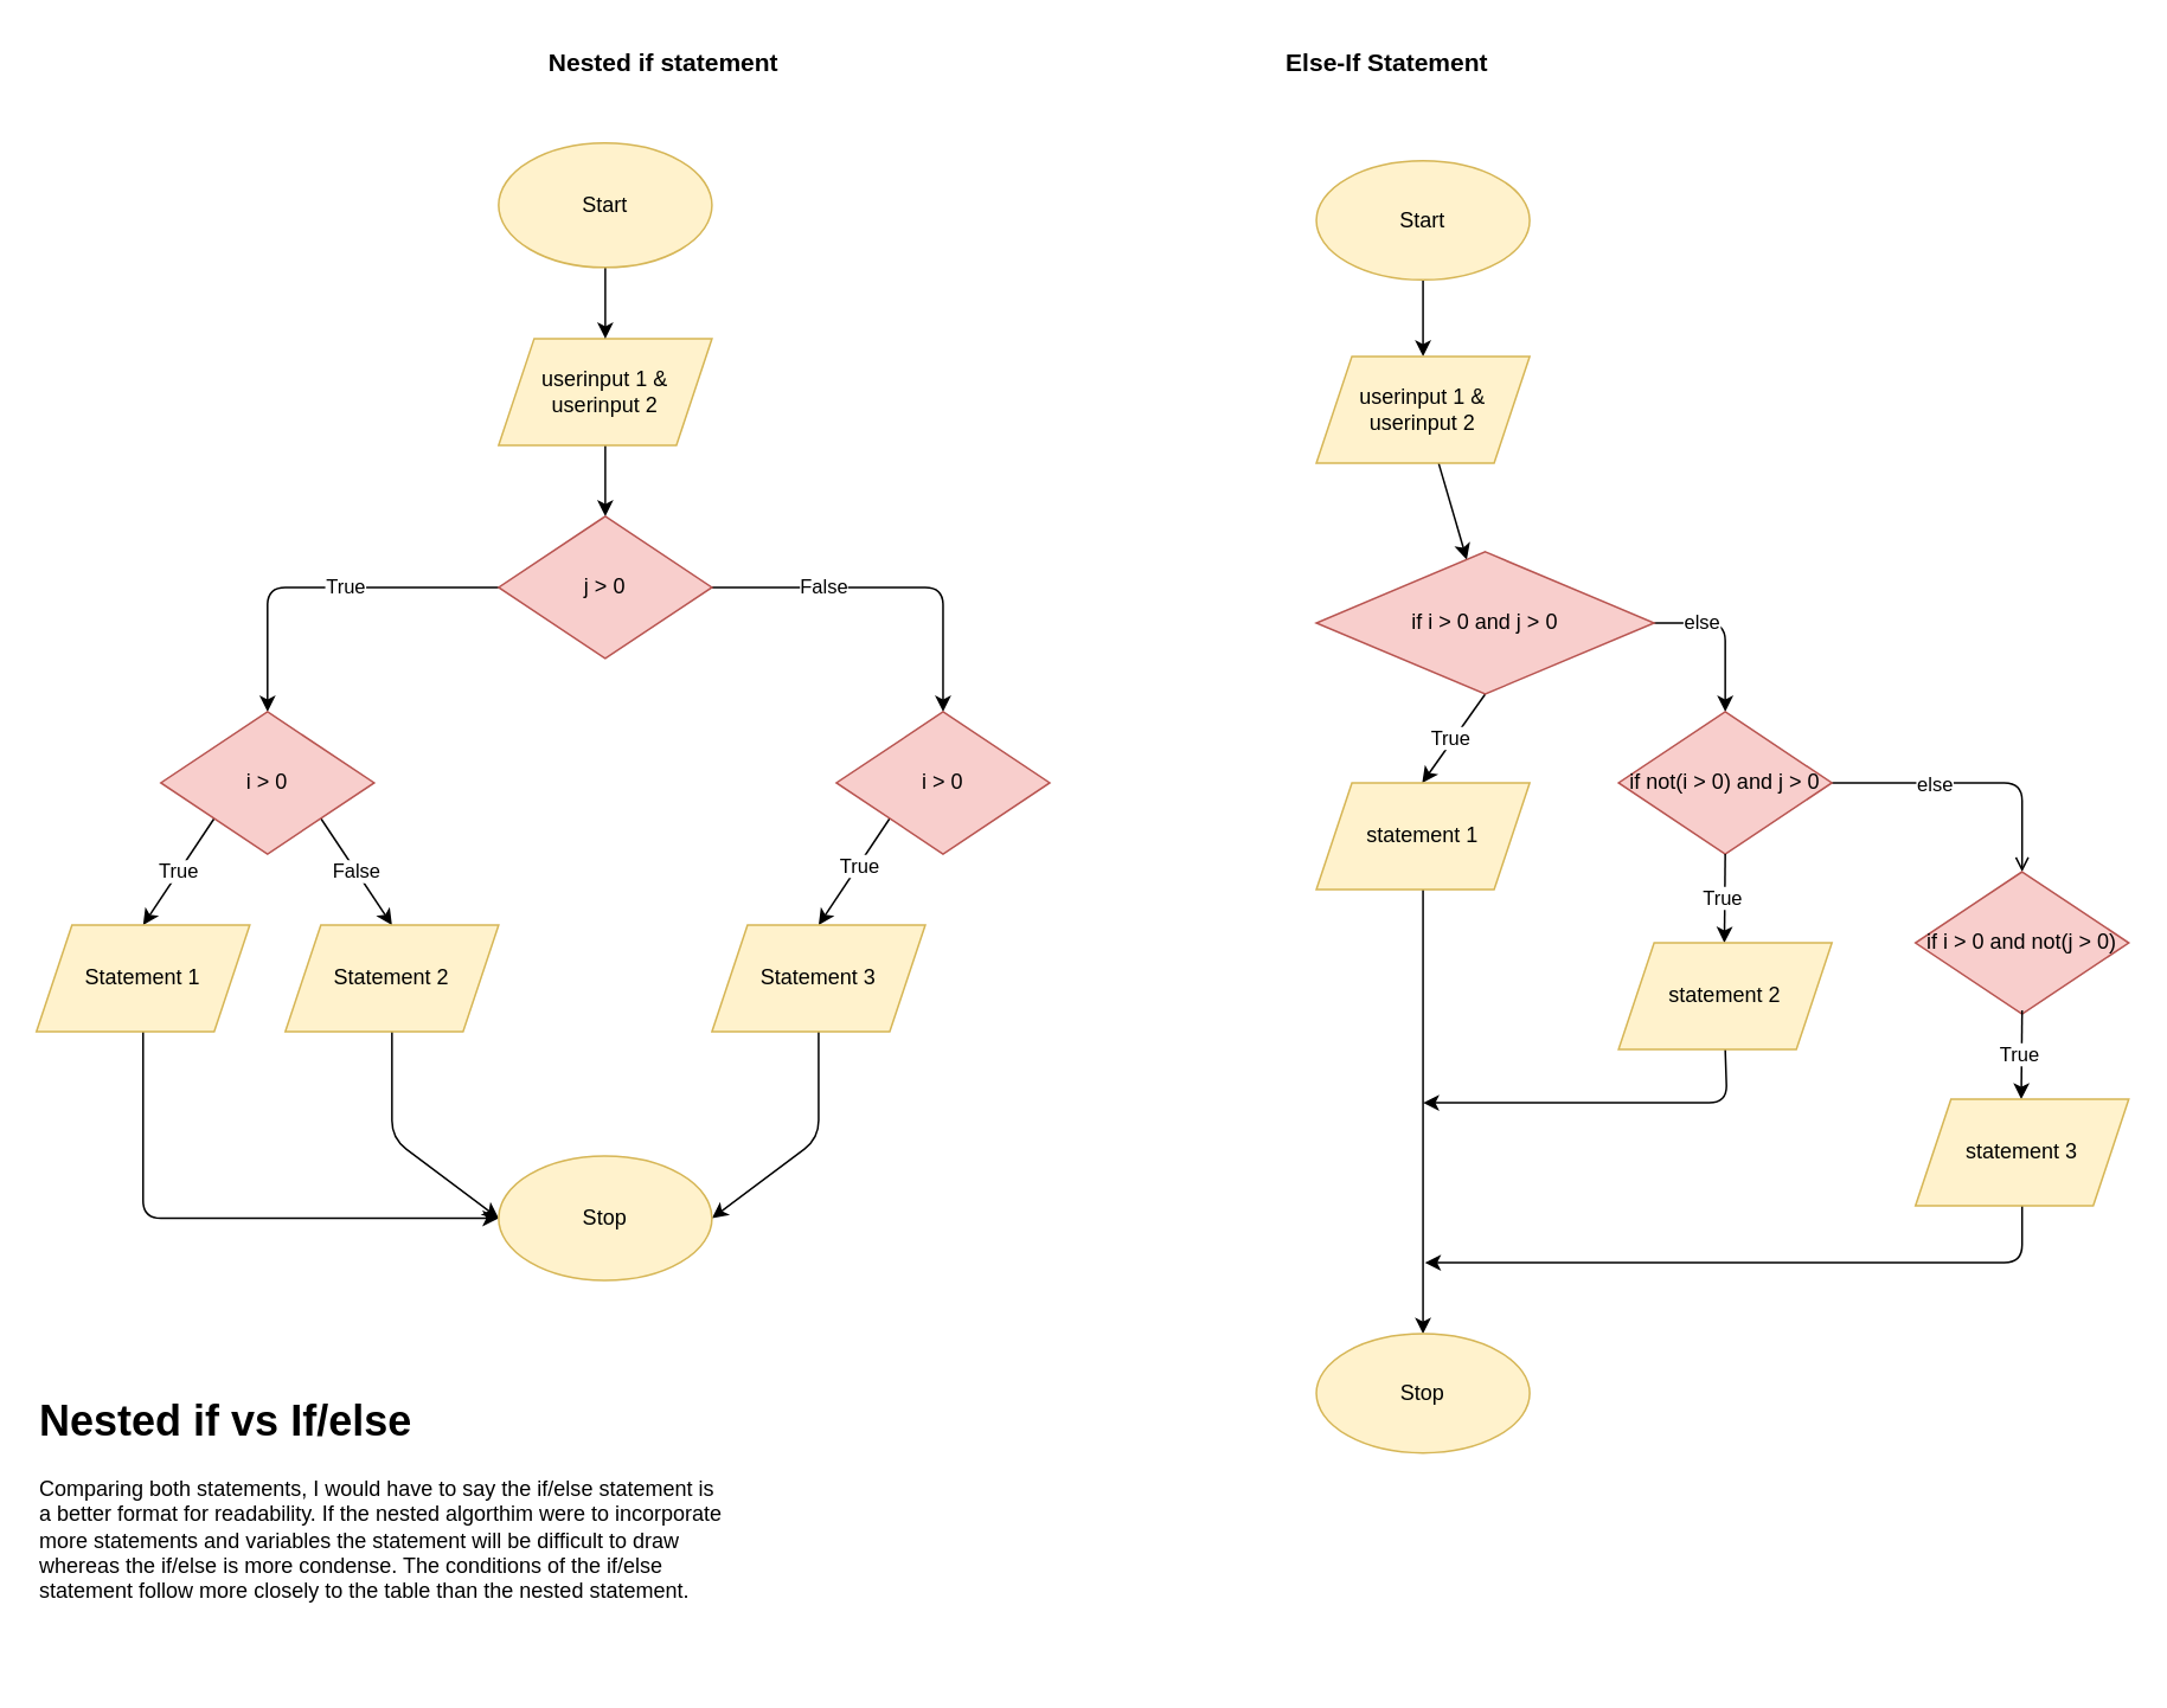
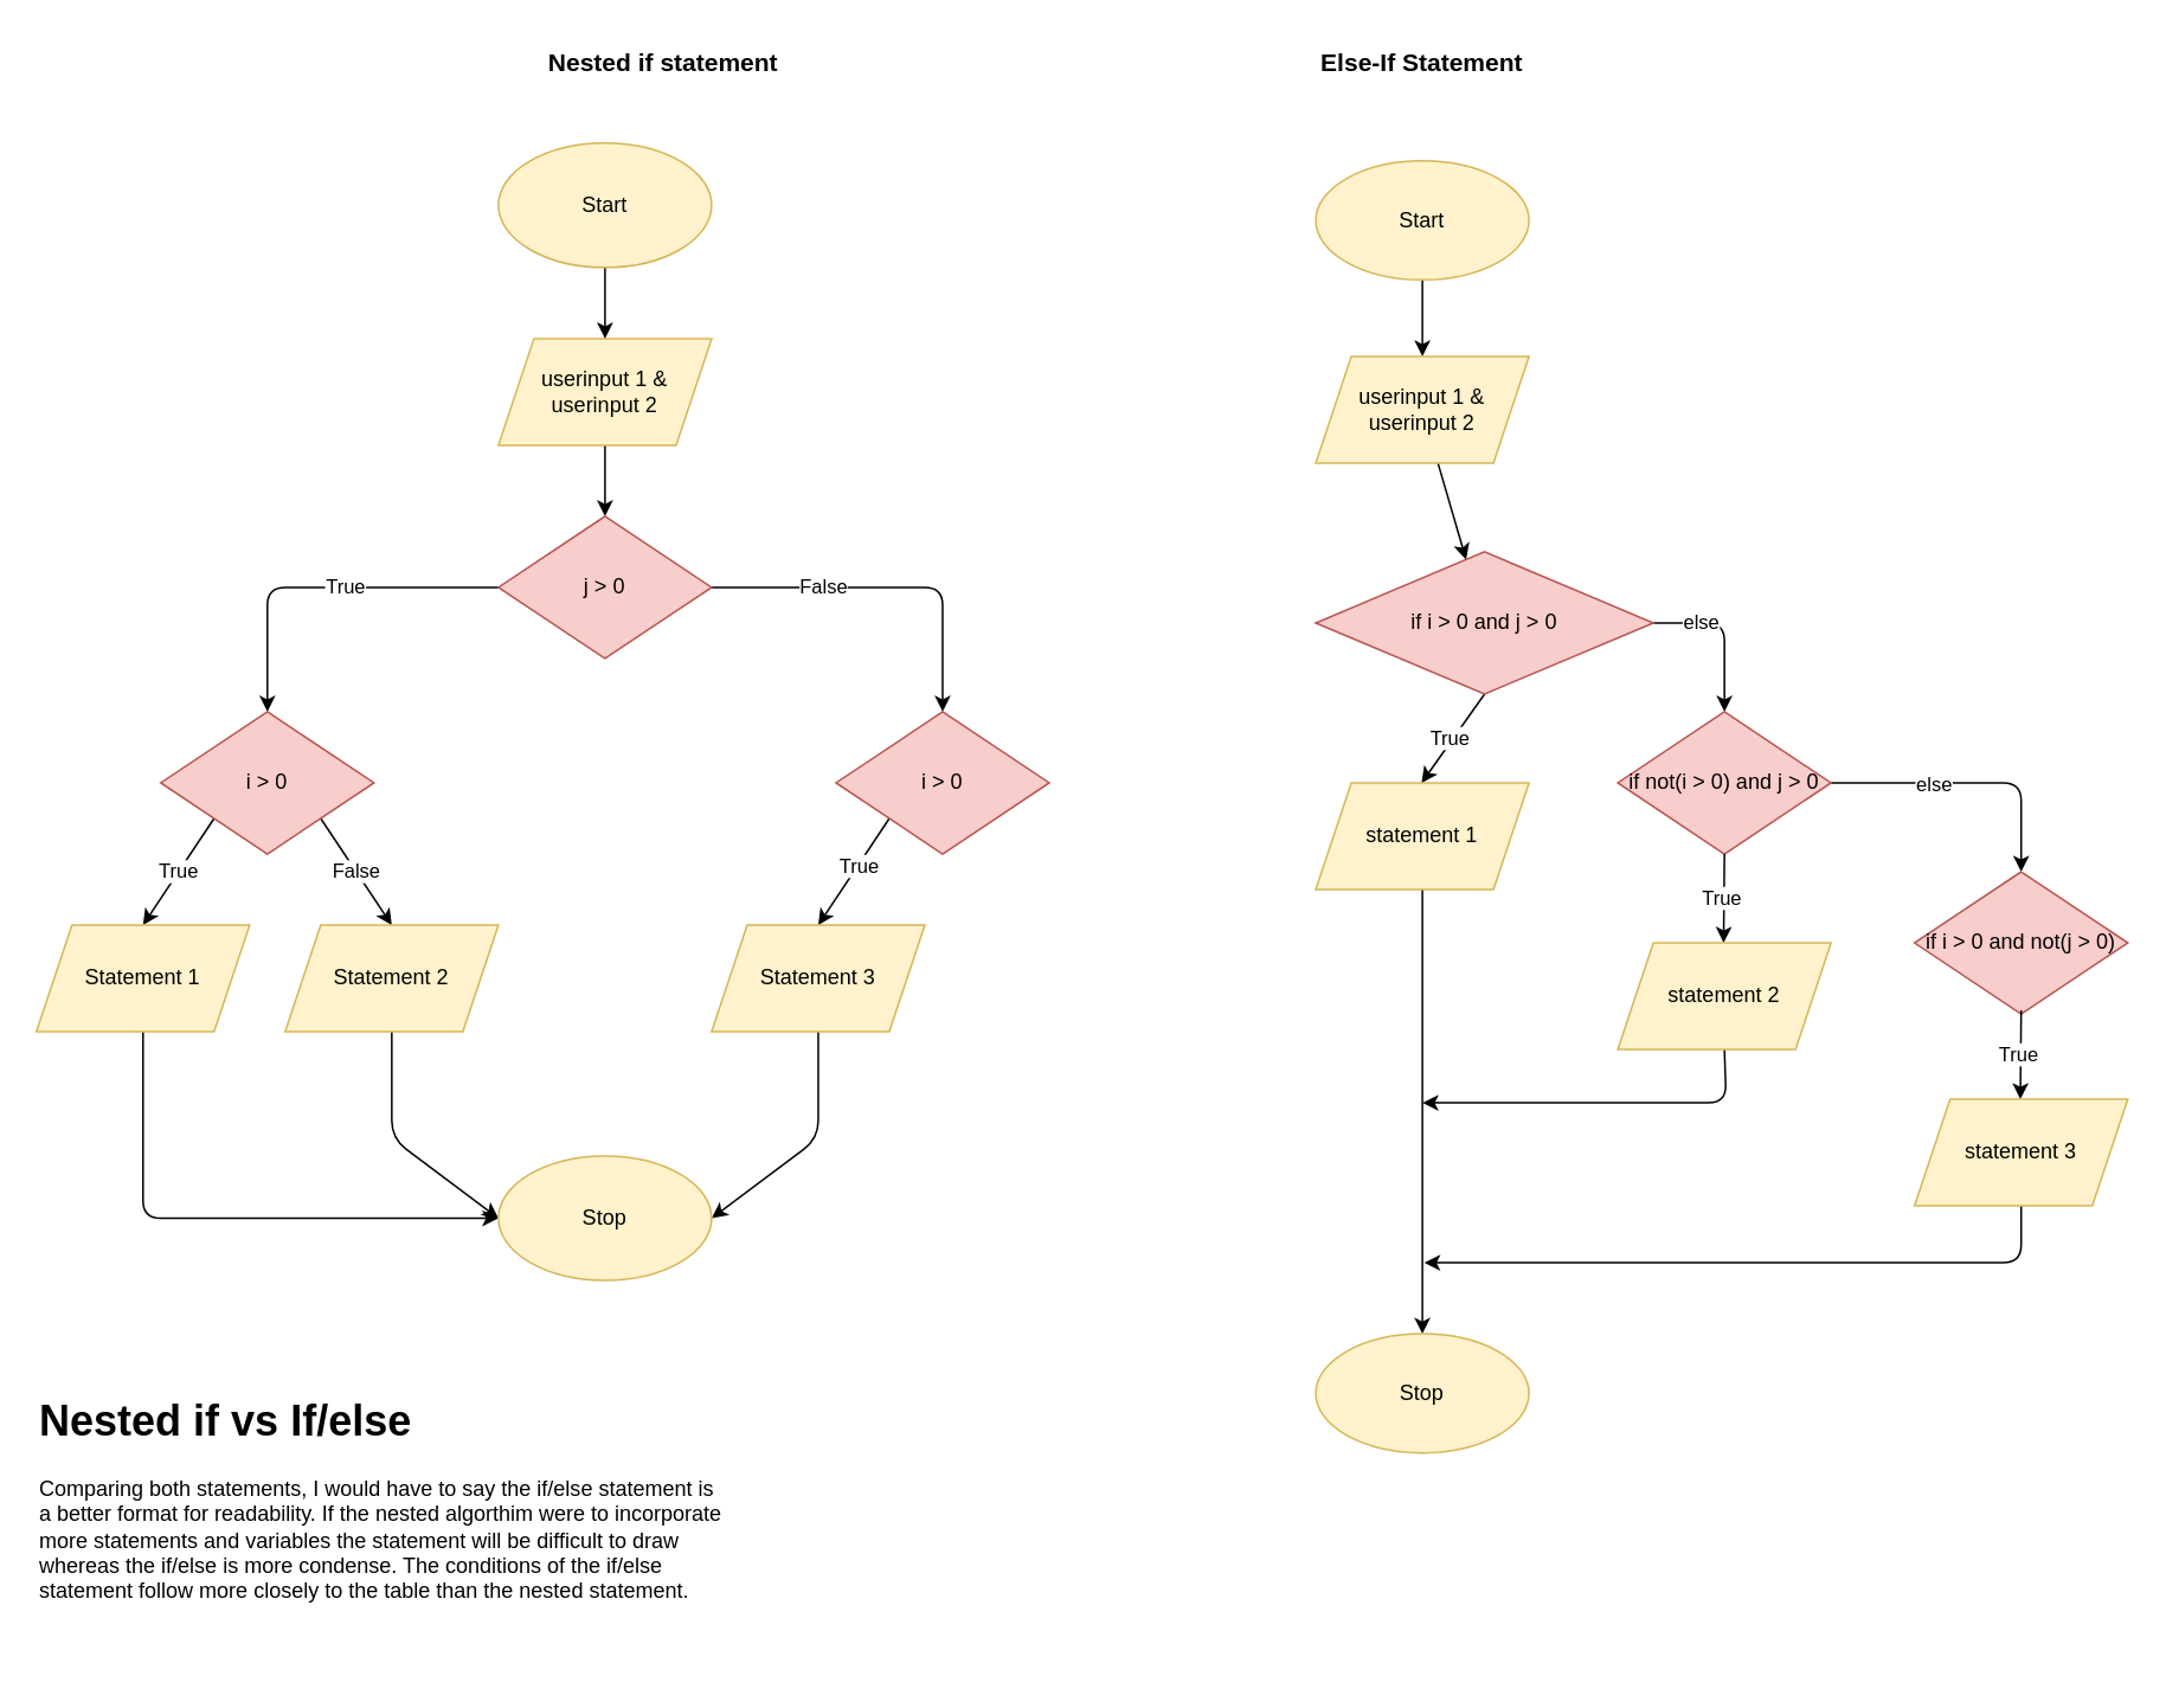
  <mxCell id="0" />
  <mxCell id="1" parent="0" />
  <mxCell id="2" style="edgeStyle=none;html=1;exitX=0.5;exitY=1;exitDx=0;exitDy=0;entryX=0.5;entryY=0;entryDx=0;entryDy=0;" edge="1" parent="1" source="3" target="23"><mxGeometry relative="1" as="geometry" /></mxCell>
  <mxCell id="3" value="userinput 1 &amp;amp; userinput 2" style="shape=parallelogram;perimeter=parallelogramPerimeter;whiteSpace=wrap;html=1;fixedSize=1;fillColor=#fff2cc;strokeColor=#d6b656;" vertex="1" parent="1"><mxGeometry x="280" y="190" width="120" height="60" as="geometry" /></mxCell>
  <mxCell id="4" style="edgeStyle=none;html=1;exitX=0;exitY=0.5;exitDx=0;exitDy=0;entryX=0.5;entryY=0;entryDx=0;entryDy=0;" edge="1" parent="1" target="12"><mxGeometry relative="1" as="geometry"><mxPoint x="280" y="330" as="sourcePoint" /><Array as="points"><mxPoint x="150" y="330" /></Array></mxGeometry></mxCell>
  <mxCell id="5" value="True" style="edgeLabel;html=1;align=center;verticalAlign=middle;resizable=0;points=[];" vertex="1" connectable="0" parent="4"><mxGeometry x="-0.13" y="-1" relative="1" as="geometry"><mxPoint as="offset" /></mxGeometry></mxCell>
  <mxCell id="6" style="edgeStyle=none;html=1;exitX=1;exitY=0.5;exitDx=0;exitDy=0;entryX=0.5;entryY=0;entryDx=0;entryDy=0;" edge="1" parent="1" target="15"><mxGeometry relative="1" as="geometry"><mxPoint x="400" y="330" as="sourcePoint" /><Array as="points"><mxPoint x="530" y="330" /></Array></mxGeometry></mxCell>
  <mxCell id="7" value="False" style="edgeLabel;html=1;align=center;verticalAlign=middle;resizable=0;points=[];" vertex="1" connectable="0" parent="6"><mxGeometry x="-0.376" y="1" relative="1" as="geometry"><mxPoint as="offset" /></mxGeometry></mxCell>
  <mxCell id="8" style="edgeStyle=none;html=1;exitX=0.5;exitY=1;exitDx=0;exitDy=0;entryX=0.5;entryY=0;entryDx=0;entryDy=0;" edge="1" parent="1" source="9" target="3"><mxGeometry relative="1" as="geometry" /></mxCell>
  <mxCell id="9" value="Start" style="ellipse;whiteSpace=wrap;html=1;fillColor=#fff2cc;strokeColor=#d6b656;" vertex="1" parent="1"><mxGeometry x="280" y="80" width="120" height="70" as="geometry" /></mxCell>
  <mxCell id="10" value="True" style="edgeStyle=none;html=1;exitX=0;exitY=1;exitDx=0;exitDy=0;entryX=0.5;entryY=0;entryDx=0;entryDy=0;" edge="1" parent="1" source="12" target="17"><mxGeometry relative="1" as="geometry" /></mxCell>
  <mxCell id="11" value="False" style="edgeStyle=none;html=1;exitX=1;exitY=1;exitDx=0;exitDy=0;entryX=0.5;entryY=0;entryDx=0;entryDy=0;" edge="1" parent="1" source="12" target="19"><mxGeometry relative="1" as="geometry" /></mxCell>
  <mxCell id="12" value="i &amp;gt; 0" style="rhombus;whiteSpace=wrap;html=1;fillColor=#f8cecc;strokeColor=#b85450;" vertex="1" parent="1"><mxGeometry x="90" y="400" width="120" height="80" as="geometry" /></mxCell>
  <mxCell id="13" style="edgeStyle=none;html=1;exitX=0;exitY=1;exitDx=0;exitDy=0;entryX=0.5;entryY=0;entryDx=0;entryDy=0;" edge="1" parent="1" source="15" target="21"><mxGeometry relative="1" as="geometry" /></mxCell>
  <mxCell id="14" value="True" style="edgeLabel;html=1;align=center;verticalAlign=middle;resizable=0;points=[];" vertex="1" connectable="0" parent="13"><mxGeometry x="-0.112" relative="1" as="geometry"><mxPoint as="offset" /></mxGeometry></mxCell>
  <mxCell id="15" value="i &amp;gt; 0" style="rhombus;whiteSpace=wrap;html=1;fillColor=#f8cecc;strokeColor=#b85450;" vertex="1" parent="1"><mxGeometry x="470" y="400" width="120" height="80" as="geometry" /></mxCell>
  <mxCell id="16" style="edgeStyle=none;html=1;exitX=0.5;exitY=1;exitDx=0;exitDy=0;entryX=0;entryY=0.5;entryDx=0;entryDy=0;" edge="1" parent="1" source="17" target="24"><mxGeometry relative="1" as="geometry"><Array as="points"><mxPoint x="80" y="685" /></Array></mxGeometry></mxCell>
  <mxCell id="17" value="Statement 1" style="shape=parallelogram;perimeter=parallelogramPerimeter;whiteSpace=wrap;html=1;fixedSize=1;fillColor=#fff2cc;strokeColor=#d6b656;" vertex="1" parent="1"><mxGeometry x="20" y="520" width="120" height="60" as="geometry" /></mxCell>
  <mxCell id="18" style="edgeStyle=none;html=1;exitX=0.5;exitY=1;exitDx=0;exitDy=0;entryX=0;entryY=0.5;entryDx=0;entryDy=0;" edge="1" parent="1" source="19" target="24"><mxGeometry relative="1" as="geometry"><mxPoint x="220" y="690" as="targetPoint" /><Array as="points"><mxPoint x="220" y="640" /></Array></mxGeometry></mxCell>
  <mxCell id="19" value="Statement 2" style="shape=parallelogram;perimeter=parallelogramPerimeter;whiteSpace=wrap;html=1;fixedSize=1;fillColor=#fff2cc;strokeColor=#d6b656;" vertex="1" parent="1"><mxGeometry x="160" y="520" width="120" height="60" as="geometry" /></mxCell>
  <mxCell id="20" style="edgeStyle=none;html=1;exitX=0.5;exitY=1;exitDx=0;exitDy=0;entryX=1;entryY=0.5;entryDx=0;entryDy=0;" edge="1" parent="1" source="21" target="24"><mxGeometry relative="1" as="geometry"><Array as="points"><mxPoint x="460" y="640" /></Array></mxGeometry></mxCell>
  <mxCell id="21" value="Statement 3" style="shape=parallelogram;perimeter=parallelogramPerimeter;whiteSpace=wrap;html=1;fixedSize=1;fillColor=#fff2cc;strokeColor=#d6b656;" vertex="1" parent="1"><mxGeometry x="400" y="520" width="120" height="60" as="geometry" /></mxCell>
  <mxCell id="22" value="Nested if statement&amp;nbsp;" style="text;html=1;align=center;verticalAlign=middle;whiteSpace=wrap;rounded=0;fontStyle=1;fontSize=14;" vertex="1" parent="1"><mxGeometry x="305" y="20" width="140" height="30" as="geometry" /></mxCell>
  <mxCell id="23" value="j &amp;gt; 0" style="rhombus;whiteSpace=wrap;html=1;fillColor=#f8cecc;strokeColor=#b85450;" vertex="1" parent="1"><mxGeometry x="280" y="290" width="120" height="80" as="geometry" /></mxCell>
  <mxCell id="24" value="Stop" style="ellipse;whiteSpace=wrap;html=1;fillColor=#fff2cc;strokeColor=#d6b656;" vertex="1" parent="1"><mxGeometry x="280" y="650" width="120" height="70" as="geometry" /></mxCell>
  <mxCell id="25" value="" style="edgeStyle=none;html=1;" edge="1" parent="1" source="26" target="28"><mxGeometry relative="1" as="geometry" /></mxCell>
  <mxCell id="26" value="Start" style="ellipse;whiteSpace=wrap;html=1;fillColor=#fff2cc;strokeColor=#d6b656;" vertex="1" parent="1"><mxGeometry x="740" y="90" width="120" height="67" as="geometry" /></mxCell>
  <mxCell id="27" value="" style="edgeStyle=none;html=1;" edge="1" parent="1" source="28" target="31"><mxGeometry relative="1" as="geometry" /></mxCell>
  <mxCell id="28" value="userinput 1 &amp;amp; userinput 2" style="shape=parallelogram;perimeter=parallelogramPerimeter;whiteSpace=wrap;html=1;fixedSize=1;fillColor=#fff2cc;strokeColor=#d6b656;" vertex="1" parent="1"><mxGeometry x="740" y="200" width="120" height="60" as="geometry" /></mxCell>
  <mxCell id="29" value="else" style="edgeStyle=none;html=1;exitX=1;exitY=0.5;exitDx=0;exitDy=0;" edge="1" parent="1" source="31"><mxGeometry x="-0.375" relative="1" as="geometry"><mxPoint x="970" y="400" as="targetPoint" /><Array as="points"><mxPoint x="970" y="350" /></Array><mxPoint x="-1" as="offset" /></mxGeometry></mxCell>
  <mxCell id="30" value="True&amp;nbsp;" style="edgeStyle=none;html=1;exitX=0.5;exitY=1;exitDx=0;exitDy=0;" edge="1" parent="1" source="31"><mxGeometry relative="1" as="geometry"><mxPoint x="799.529" y="440" as="targetPoint" /></mxGeometry></mxCell>
  <mxCell id="31" value="if i &amp;gt; 0 and j &amp;gt; 0" style="rhombus;whiteSpace=wrap;html=1;fillColor=#f8cecc;strokeColor=#b85450;" vertex="1" parent="1"><mxGeometry x="740" y="310" width="190" height="80" as="geometry" /></mxCell>
  <mxCell id="32" style="edgeStyle=none;html=1;exitX=0.5;exitY=1;exitDx=0;exitDy=0;entryX=0.5;entryY=0;entryDx=0;entryDy=0;" edge="1" parent="1" source="33" target="44"><mxGeometry relative="1" as="geometry" /></mxCell>
  <mxCell id="33" value="statement 1" style="shape=parallelogram;perimeter=parallelogramPerimeter;whiteSpace=wrap;html=1;fixedSize=1;fillColor=#fff2cc;strokeColor=#d6b656;" vertex="1" parent="1"><mxGeometry x="740" y="440" width="120" height="60" as="geometry" /></mxCell>
- <mxCell id="34" style="edgeStyle=none;html=1;exitX=1;exitY=0.5;exitDx=0;exitDy=0;entryX=0.5;entryY=0;entryDx=0;entryDy=0;endArrow=open;" edge="1" parent="1" source="36" target="40"><mxGeometry relative="1" as="geometry"><mxPoint x="1130" y="490" as="targetPoint" /><Array as="points"><mxPoint x="1137" y="440" /></Array></mxGeometry></mxCell>
+ <mxCell id="34" style="edgeStyle=none;html=1;exitX=1;exitY=0.5;exitDx=0;exitDy=0;entryX=0.5;entryY=0;entryDx=0;entryDy=0;" edge="1" parent="1" source="36" target="40"><mxGeometry relative="1" as="geometry"><mxPoint x="1130" y="490" as="targetPoint" /><Array as="points"><mxPoint x="1137" y="440" /></Array></mxGeometry></mxCell>
  <mxCell id="35" value="else" style="edgeLabel;html=1;align=center;verticalAlign=middle;resizable=0;points=[];" vertex="1" connectable="0" parent="34"><mxGeometry x="-0.268" relative="1" as="geometry"><mxPoint as="offset" /></mxGeometry></mxCell>
  <mxCell id="36" value="if not(i &amp;gt; 0) and j &amp;gt; 0" style="rhombus;whiteSpace=wrap;html=1;fillColor=#f8cecc;strokeColor=#b85450;" vertex="1" parent="1"><mxGeometry x="910" y="400" width="120" height="80" as="geometry" /></mxCell>
  <mxCell id="37" value="True&amp;nbsp;" style="edgeStyle=none;html=1;exitX=0.5;exitY=1;exitDx=0;exitDy=0;" edge="1" parent="1"><mxGeometry relative="1" as="geometry"><mxPoint x="969.529" y="530" as="targetPoint" /><mxPoint x="970" y="480" as="sourcePoint" /></mxGeometry></mxCell>
  <mxCell id="38" style="edgeStyle=none;html=1;exitX=0.5;exitY=1;exitDx=0;exitDy=0;" edge="1" parent="1" source="39"><mxGeometry relative="1" as="geometry"><mxPoint x="800" y="620" as="targetPoint" /><Array as="points"><mxPoint x="971" y="620" /></Array></mxGeometry></mxCell>
  <mxCell id="39" value="statement 2" style="shape=parallelogram;perimeter=parallelogramPerimeter;whiteSpace=wrap;html=1;fixedSize=1;fillColor=#fff2cc;strokeColor=#d6b656;" vertex="1" parent="1"><mxGeometry x="910" y="530" width="120" height="60" as="geometry" /></mxCell>
  <mxCell id="40" value="if i &amp;gt; 0 and not(j &amp;gt; 0)" style="rhombus;whiteSpace=wrap;html=1;fillColor=#f8cecc;strokeColor=#b85450;" vertex="1" parent="1"><mxGeometry x="1077" y="490" width="120" height="80" as="geometry" /></mxCell>
  <mxCell id="41" value="True&amp;nbsp;" style="edgeStyle=none;html=1;exitX=0.5;exitY=1;exitDx=0;exitDy=0;" edge="1" parent="1"><mxGeometry relative="1" as="geometry"><mxPoint x="1136.529" y="618" as="targetPoint" /><mxPoint x="1137" y="568" as="sourcePoint" /></mxGeometry></mxCell>
  <mxCell id="42" style="edgeStyle=none;html=1;exitX=0.5;exitY=1;exitDx=0;exitDy=0;" edge="1" parent="1" source="43"><mxGeometry relative="1" as="geometry"><mxPoint x="801" y="710" as="targetPoint" /><Array as="points"><mxPoint x="1137" y="710" /></Array></mxGeometry></mxCell>
  <mxCell id="43" value="statement 3" style="shape=parallelogram;perimeter=parallelogramPerimeter;whiteSpace=wrap;html=1;fixedSize=1;fillColor=#fff2cc;strokeColor=#d6b656;" vertex="1" parent="1"><mxGeometry x="1077" y="618" width="120" height="60" as="geometry" /></mxCell>
  <mxCell id="44" value="Stop" style="ellipse;whiteSpace=wrap;html=1;fillColor=#fff2cc;strokeColor=#d6b656;" vertex="1" parent="1"><mxGeometry x="740" y="750" width="120" height="67" as="geometry" /></mxCell>
- <mxCell id="45" value="Else-If Statement" style="text;html=1;align=center;verticalAlign=middle;whiteSpace=wrap;rounded=0;fontStyle=1;fontSize=14;" vertex="1" parent="1"><mxGeometry x="720" y="20" width="120" height="30" as="geometry" /></mxCell>
+ <mxCell id="45" value="Else-If Statement" style="text;html=1;align=center;verticalAlign=middle;whiteSpace=wrap;rounded=0;fontStyle=1;fontSize=14;" vertex="1" parent="1"><mxGeometry x="740" y="20" width="120" height="30" as="geometry" /></mxCell>
  <mxCell id="46" value="&lt;h1 style=&quot;margin-top: 0px;&quot;&gt;Nested if vs If/else&lt;/h1&gt;&lt;p&gt;Comparing both statements, I would have to say the if/else statement is a better format for readability. If the nested algorthim were to incorporate more statements and variables the statement will be difficult to draw whereas the if/else is more condense. The conditions of the if/else statement follow more closely to the table than the nested statement.&amp;nbsp;&lt;/p&gt;" style="text;html=1;whiteSpace=wrap;overflow=hidden;rounded=0;" vertex="1" parent="1"><mxGeometry x="20" y="779" width="390" height="160" as="geometry" /></mxCell>
